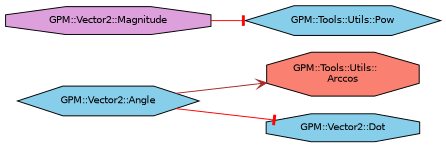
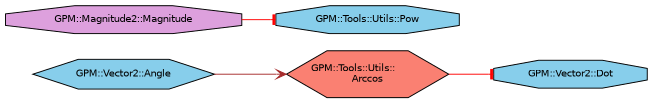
  digraph {
    rankdir=LR
    node [color=black fillcolor=skyblue fontname=Helvetica fontsize=10 shape=octagon style=filled]
    edge [arrowhead=tee color=red fontname=Helvetica fontsize=10 labelfontname=Helvetica labelfontsize=10 style=solid]
    n1 [fontcolor=black height=0.2 label="GPM::Vector2::Angle" shape=hexagon width=0.4]
-   n2 [fillcolor=salmon height=0.2 label="GPM::Tools::Utils::\lArccos" width=0.4]
+   n2 [fillcolor=salmon height=0.2 label="GPM::Tools::Utils::\lArccos" shape=hexagon width=0.4]
    n3 [height=0.2 label="GPM::Vector2::Dot" width=0.4]
-   n4 [fillcolor=plum height=0.2 label="GPM::Vector2::Magnitude" width=0.4]
-   n5 [height=0.2 label="GPM::Tools::Utils::Pow" shape=hexagon width=0.4]
+   n4 [fillcolor=plum height=0.2 label="GPM::Magnitude2::Magnitude" width=0.4]
+   n5 [height=0.2 label="GPM::Tools::Utils::Pow" width=0.4]
    n1 -> n2 [arrowhead=vee color=brown]
-   n1 -> n3
+   n2 -> n3
    n4 -> n5
  }
